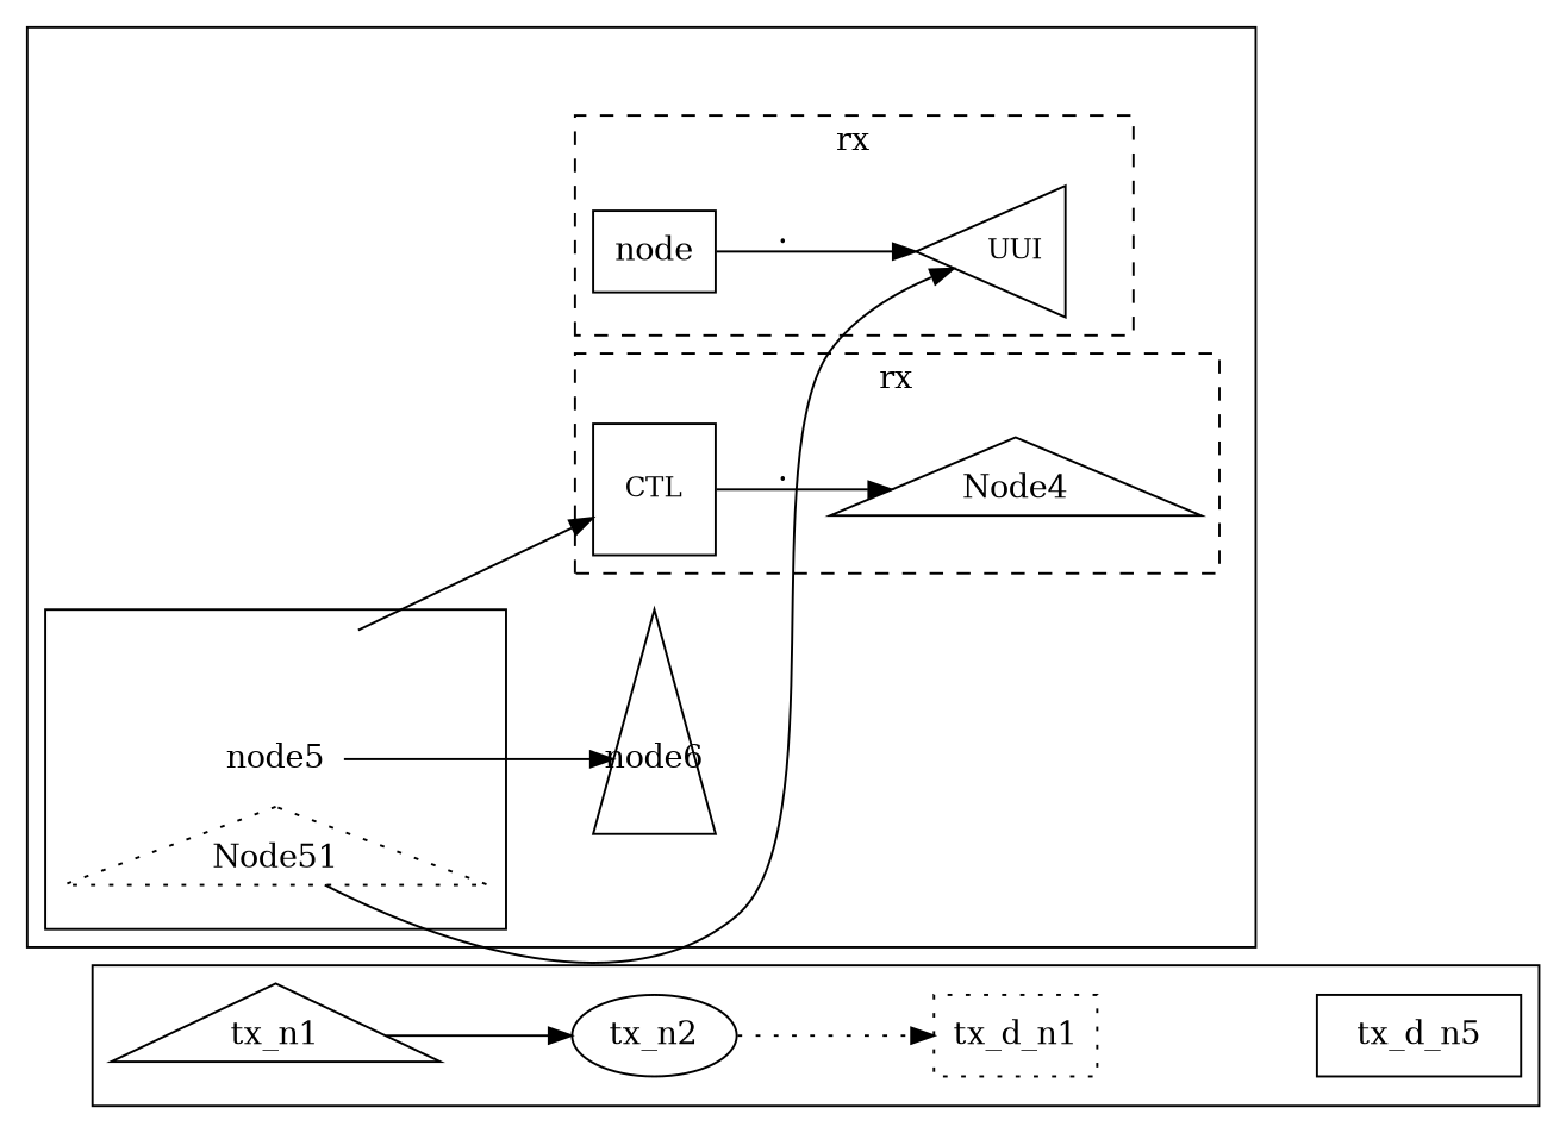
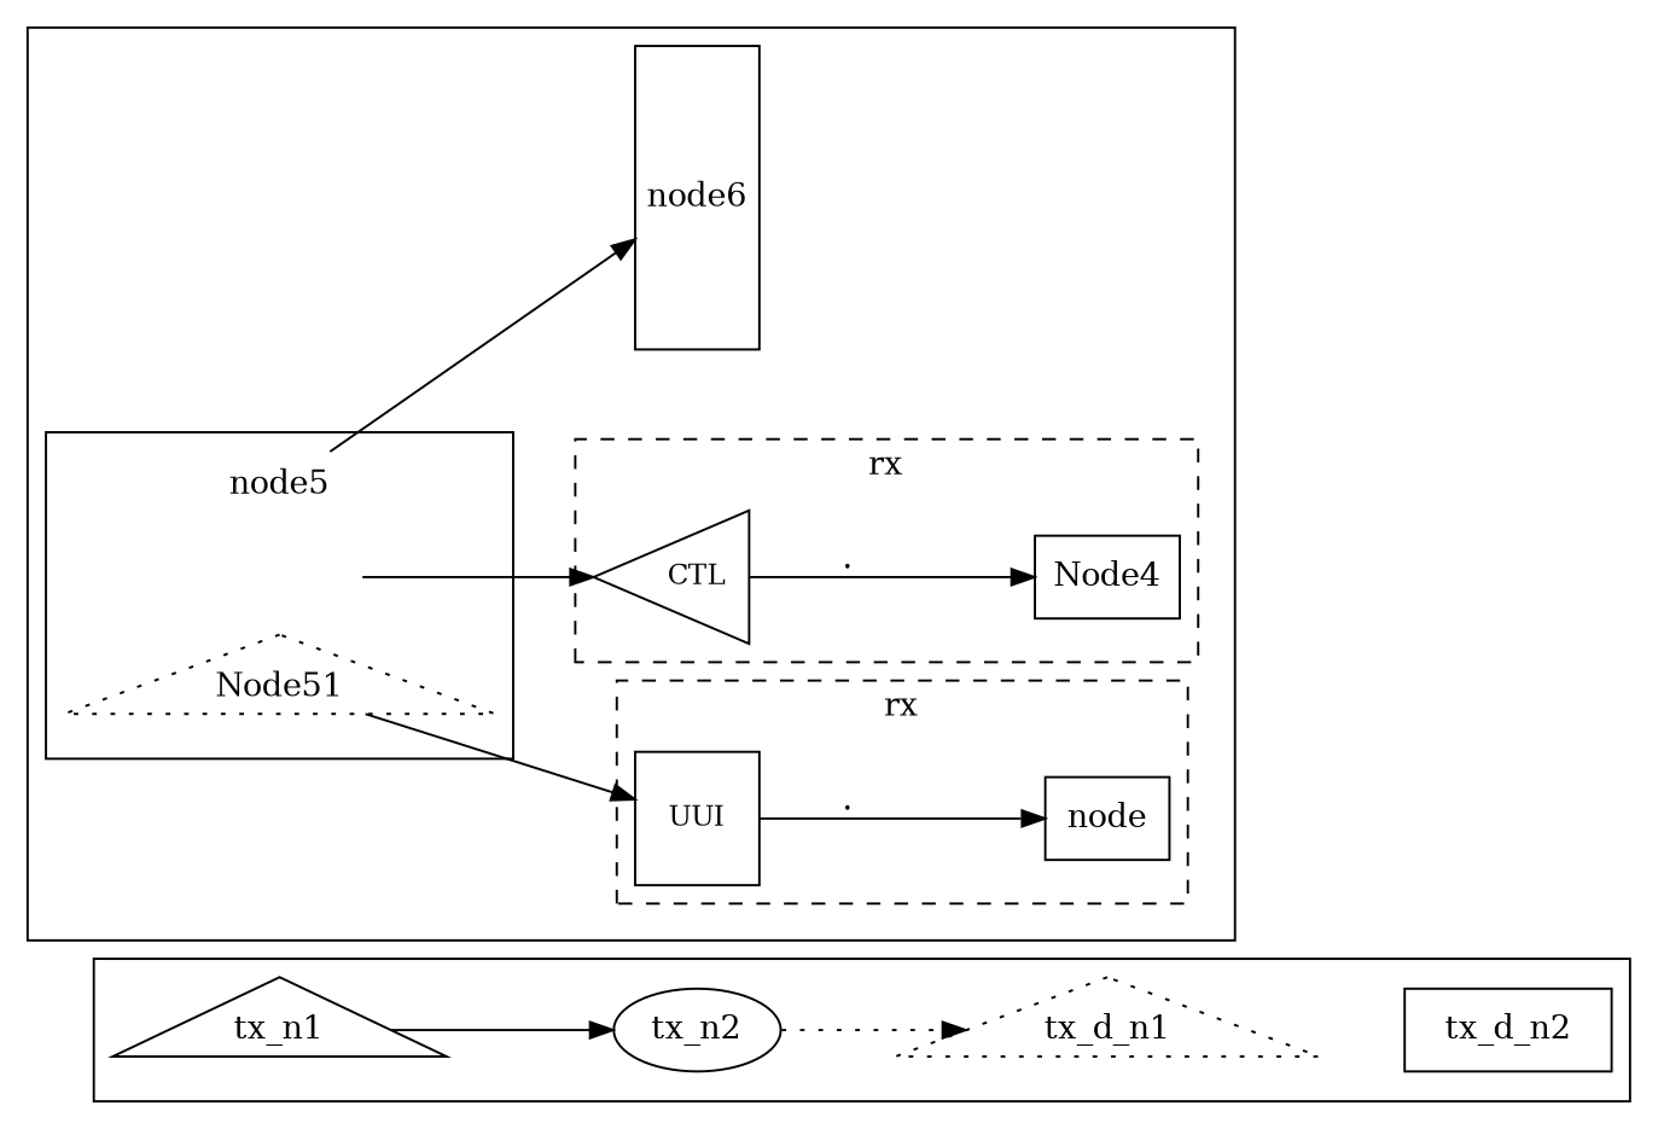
  digraph {
    compound=true
    nodesep=0.1
    rankdir=LR
    node [shape=rect]
    tx_n1 [shape=triangle]
    tx_n2 [shape=""]
-   tx_d_n1 [style=dotted width=1]
-   tx_d_n2 [fixedsize=true width=1.255 label=tx_d_n5]
-   n5 [fontsize=12 height=0.8 label=UUI orientation=90 shape=triangle]
+   tx_d_n1 [shape=triangle style=dotted width=1]
+   tx_d_n2 [fixedsize=true width=1.255]
+   n5 [fontsize=12 height=0.8 label=UUI orientation=90 shape=box]
    n6 [label="node"]
-   n7 [fontsize=12 height=0.8 label=CTL orientation=90 shape=box]
-   Node4 [shape=triangle]
+   n7 [fontsize=12 height=0.8 label=CTL orientation=90 shape=triangle]
+   Node4
    Node51 [height=0.5 shape=triangle style=dotted]
    n10 [color=white height=0.4 label=node5 style=dotted]
    Node52 [height=0.5 style=invis]
-   node6 [fixedsize=true height=1.840 shape=triangle]
+   node6 [fixedsize=true height=1.840]
    subgraph cluster_1 {
      tx_n1
      tx_n2
      tx_d_n1
      tx_d_n2
    }
    subgraph cluster_2 {
      node6
      subgraph cluster_3 {
        label=rx
        style=invis
        subgraph cluster_4 {
          label=rx
          style=dashed
          n5
          n6
        }
        subgraph cluster_5 {
          label=rx
          style=dashed
          n7
          Node4
        }
      }
      subgraph cluster_6 {
        Node51
        n10
        Node52
      }
    }
    tx_n1 -> tx_n2
    tx_n2 -> tx_d_n1 [style=dotted]
    tx_d_n1 -> tx_d_n2 [style=invis]
-   n6 -> n5 [label="."]
+   n5 -> n6 [label="."]
    n7 -> Node4 [label="."]
    Node51 -> n5
    n10 -> node6
    Node52 -> n7
  }
